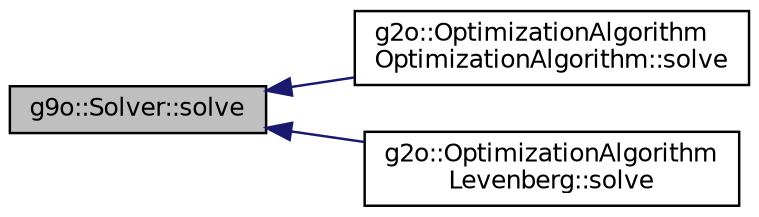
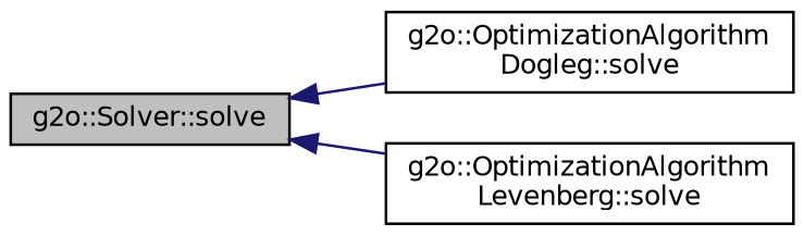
  digraph {
    rankdir=LR
    node [color=black fillcolor=white fontname=Helvetica fontsize=10 shape=record style=filled]
    edge [color=midnightblue dir=back fontname=Helvetica fontsize=10 labelfontname=Helvetica labelfontsize=10 style=solid]
-   n1 [fillcolor=grey75 fontcolor=black height=0.2 label="g9o::Solver::solve" width=0.4]
-   n2 [height=0.2 label="g2o::OptimizationAlgorithm\lOptimizationAlgorithm::solve" width=0.4]
+   n1 [fillcolor=grey75 fontcolor=black height=0.2 label="g2o::Solver::solve" width=0.4]
+   n2 [height=0.2 label="g2o::OptimizationAlgorithm\lDogleg::solve" width=0.4]
    n3 [height=0.2 label="g2o::OptimizationAlgorithm\lLevenberg::solve" width=0.4]
    n1 -> n2
    n1 -> n3
  }
